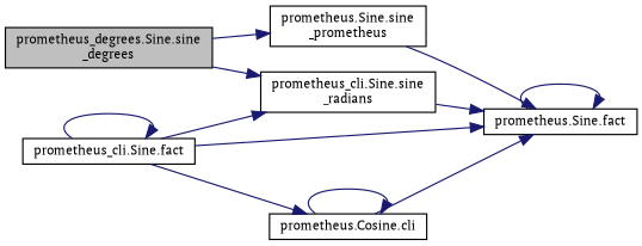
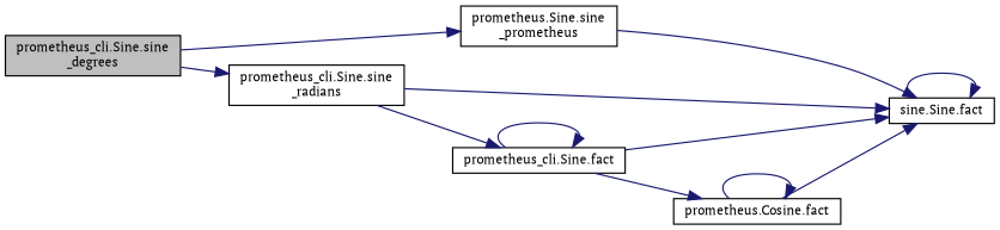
  digraph {
    fontname="PT Serif"
    rankdir=LR
    node [color=black fillcolor=white fontname="PT Serif" fontsize=10 shape=record style=filled]
    edge [color=midnightblue fontname="PT Serif" fontsize=10 labelfontname=Helvetica labelfontsize=10 style=solid]
-   n1 [fillcolor=grey75 fontcolor=black height=0.2 label="prometheus_degrees.Sine.sine\l_degrees" width=0.4]
+   n1 [fillcolor=grey75 fontcolor=black height=0.2 label="prometheus_cli.Sine.sine\l_degrees" width=0.4]
    n2 [height=0.2 label="prometheus.Sine.sine\l_prometheus" width=0.4]
    n3 [height=0.2 label="prometheus_cli.Sine.sine\l_radians" width=0.4]
-   n4 [height=0.2 label="prometheus.Sine.fact" width=0.4]
+   n4 [height=0.2 label="sine.Sine.fact" width=0.4]
    n5 [height=0.2 label="prometheus_cli.Sine.fact" width=0.4]
-   n6 [height=0.2 label="prometheus.Cosine.cli" width=0.4]
+   n6 [height=0.2 label="prometheus.Cosine.fact" width=0.4]
    n1 -> n2
    n1 -> n3
    n2 -> n4
    n3 -> n4
-   n5 -> n3
+   n3 -> n5
    n4 -> n4
    n5 -> n4
    n5 -> n5
    n5 -> n6
    n6 -> n4
    n6 -> n6
  }
